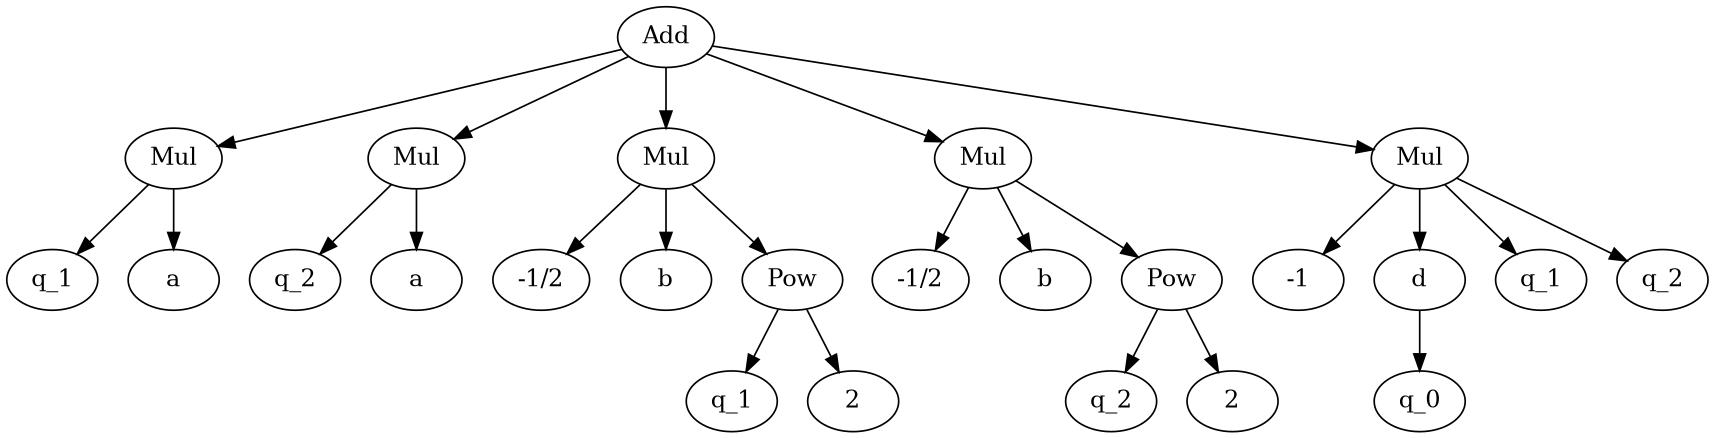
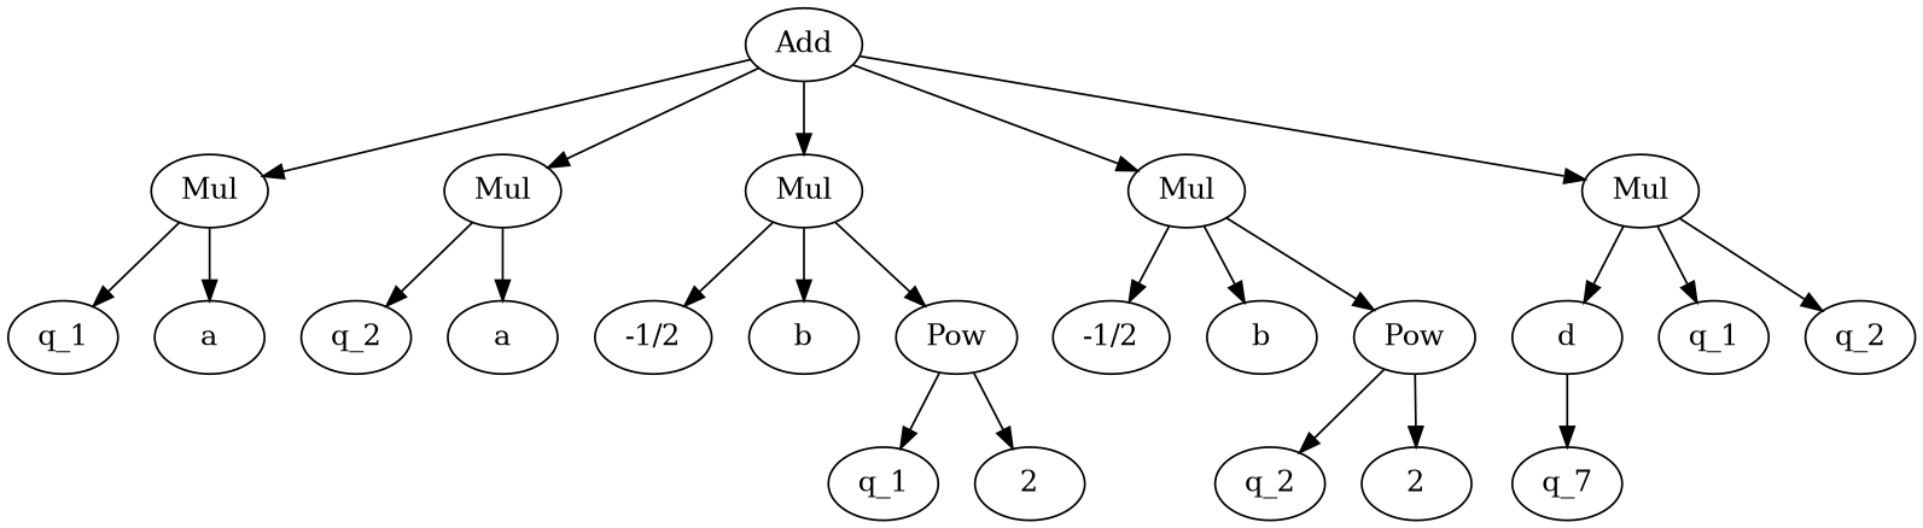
  digraph {
    ordering=out
    rankdir=TD
    node [color=black shape=ellipse]
    n1 [label=Add]
    n2 [label=Mul]
    n3 [label=Mul]
    n4 [label=Mul]
    n5 [label=Mul]
    n6 [label=Mul]
-   n7 [label=q_0]
+   n7 [label=q_7]
    n8 [label=q_1]
    n9 [label=a]
    n10 [label=q_2]
    n11 [label=a]
    n12 [label="-1/2"]
    n13 [label=b]
    n14 [label=Pow]
    n15 [label="-1/2"]
    n16 [label=b]
    n17 [label=Pow]
-   n18 [label=-1]
    n19 [label=d]
    n20 [label=q_1]
    n21 [label=q_2]
    n22 [label=q_1]
    n23 [label=2]
    n24 [label=q_2]
    n25 [label=2]
    n1 -> n2
    n1 -> n3
    n1 -> n4
    n1 -> n5
    n1 -> n6
    n2 -> n8
    n2 -> n9
    n3 -> n10
    n3 -> n11
    n4 -> n12
    n4 -> n13
    n4 -> n14
    n5 -> n15
    n5 -> n16
    n5 -> n17
-   n6 -> n18
    n6 -> n19
    n6 -> n20
    n6 -> n21
    n14 -> n22
    n14 -> n23
    n17 -> n24
    n17 -> n25
    n19 -> n7
  }
